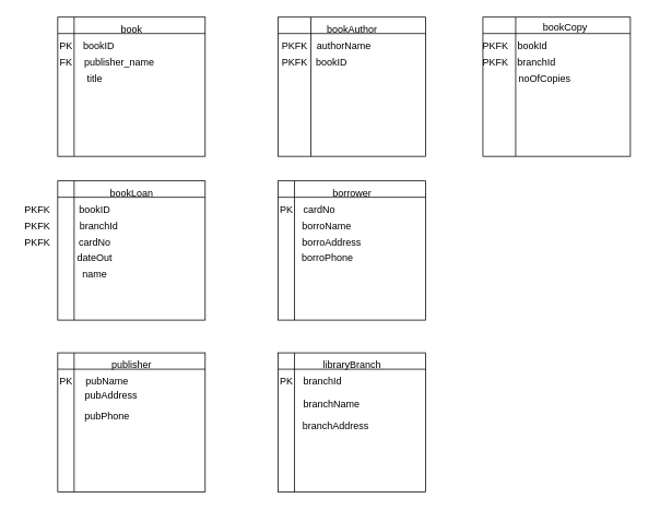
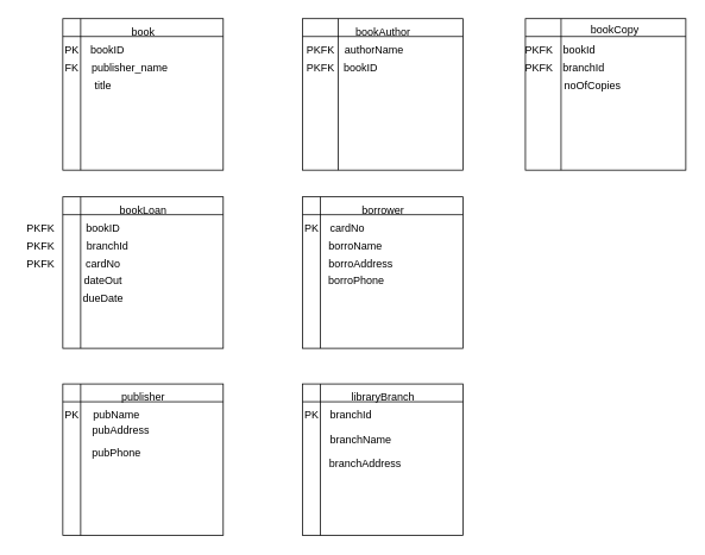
  <mxCell id="0" />
  <mxCell id="1" parent="0" />
  <mxCell id="2" value="" style="shape=internalStorage;whiteSpace=wrap;html=1;backgroundOutline=1;" parent="1" vertex="1"><mxGeometry x="70" y="20" width="180" height="170" as="geometry" /></mxCell>
  <mxCell id="3" value="book" style="text;html=1;align=center;verticalAlign=middle;resizable=0;points=[];autosize=1;strokeColor=none;fillColor=none;" parent="1" vertex="1"><mxGeometry x="135" y="20" width="50" height="30" as="geometry" /></mxCell>
  <mxCell id="4" value="PK" style="text;html=1;align=center;verticalAlign=middle;resizable=0;points=[];autosize=1;strokeColor=none;fillColor=none;" parent="1" vertex="1"><mxGeometry x="60" y="40" width="40" height="30" as="geometry" /></mxCell>
  <mxCell id="5" value="bookID" style="text;html=1;align=center;verticalAlign=middle;resizable=0;points=[];autosize=1;strokeColor=none;fillColor=none;" parent="1" vertex="1"><mxGeometry x="90" y="40" width="60" height="30" as="geometry" /></mxCell>
  <mxCell id="6" value="" style="shape=internalStorage;whiteSpace=wrap;html=1;backgroundOutline=1;" parent="1" vertex="1"><mxGeometry x="70" y="220" width="180" height="170" as="geometry" /></mxCell>
  <mxCell id="7" value="bookLoan" style="text;html=1;align=center;verticalAlign=middle;resizable=0;points=[];autosize=1;strokeColor=none;fillColor=none;" parent="1" vertex="1"><mxGeometry x="120" y="220" width="80" height="30" as="geometry" /></mxCell>
  <mxCell id="8" value="" style="shape=internalStorage;whiteSpace=wrap;html=1;backgroundOutline=1;" parent="1" vertex="1"><mxGeometry x="70" y="430" width="180" height="170" as="geometry" /></mxCell>
  <mxCell id="9" value="publisher" style="text;html=1;align=center;verticalAlign=middle;resizable=0;points=[];autosize=1;strokeColor=none;fillColor=none;" parent="1" vertex="1"><mxGeometry x="125" y="430" width="70" height="30" as="geometry" /></mxCell>
  <mxCell id="10" value="PK" style="text;html=1;align=center;verticalAlign=middle;resizable=0;points=[];autosize=1;strokeColor=none;fillColor=none;" parent="1" vertex="1"><mxGeometry x="60" y="450" width="40" height="30" as="geometry" /></mxCell>
  <mxCell id="11" value="" style="shape=internalStorage;whiteSpace=wrap;html=1;backgroundOutline=1;dx=40;dy=20;" parent="1" vertex="1"><mxGeometry x="339" y="20" width="180" height="170" as="geometry" /></mxCell>
  <mxCell id="12" value="bookAuthor" style="text;html=1;align=center;verticalAlign=middle;resizable=0;points=[];autosize=1;strokeColor=none;fillColor=none;" parent="1" vertex="1"><mxGeometry x="389" y="20" width="80" height="30" as="geometry" /></mxCell>
  <mxCell id="13" value="PKFK" style="text;html=1;align=center;verticalAlign=middle;resizable=0;points=[];autosize=1;strokeColor=none;fillColor=none;" parent="1" vertex="1"><mxGeometry x="334" y="40" width="50" height="30" as="geometry" /></mxCell>
  <mxCell id="14" value="" style="shape=internalStorage;whiteSpace=wrap;html=1;backgroundOutline=1;" parent="1" vertex="1"><mxGeometry x="339" y="220" width="180" height="170" as="geometry" /></mxCell>
  <mxCell id="15" value="borrower" style="text;html=1;align=center;verticalAlign=middle;resizable=0;points=[];autosize=1;strokeColor=none;fillColor=none;" parent="1" vertex="1"><mxGeometry x="394" y="220" width="70" height="30" as="geometry" /></mxCell>
  <mxCell id="16" value="PK" style="text;html=1;align=center;verticalAlign=middle;resizable=0;points=[];autosize=1;strokeColor=none;fillColor=none;" parent="1" vertex="1"><mxGeometry x="329" y="240" width="40" height="30" as="geometry" /></mxCell>
  <mxCell id="17" value="borroName" style="text;html=1;align=center;verticalAlign=middle;resizable=0;points=[];autosize=1;strokeColor=none;fillColor=none;" parent="1" vertex="1"><mxGeometry x="358" y="260" width="80" height="30" as="geometry" /></mxCell>
  <mxCell id="18" value="" style="shape=internalStorage;whiteSpace=wrap;html=1;backgroundOutline=1;" parent="1" vertex="1"><mxGeometry x="339" y="430" width="180" height="170" as="geometry" /></mxCell>
  <mxCell id="19" value="libraryBranch" style="text;html=1;align=center;verticalAlign=middle;resizable=0;points=[];autosize=1;strokeColor=none;fillColor=none;" parent="1" vertex="1"><mxGeometry x="384" y="430" width="90" height="30" as="geometry" /></mxCell>
  <mxCell id="20" value="PK" style="text;html=1;align=center;verticalAlign=middle;resizable=0;points=[];autosize=1;strokeColor=none;fillColor=none;" parent="1" vertex="1"><mxGeometry x="329" y="450" width="40" height="30" as="geometry" /></mxCell>
  <mxCell id="21" value="" style="shape=internalStorage;whiteSpace=wrap;html=1;backgroundOutline=1;dx=40;dy=20;" parent="1" vertex="1"><mxGeometry x="589" y="20" width="180" height="170" as="geometry" /></mxCell>
  <mxCell id="22" value="bookCopy&lt;div&gt;&lt;br&gt;&lt;/div&gt;" style="text;html=1;align=center;verticalAlign=middle;resizable=0;points=[];autosize=1;strokeColor=none;fillColor=none;" parent="1" vertex="1"><mxGeometry x="649" y="20" width="80" height="40" as="geometry" /></mxCell>
  <mxCell id="23" value="authorName" style="text;html=1;align=center;verticalAlign=middle;resizable=0;points=[];autosize=1;strokeColor=none;fillColor=none;" parent="1" vertex="1"><mxGeometry x="374" y="40" width="90" height="30" as="geometry" /></mxCell>
  <mxCell id="24" value="pubName" style="text;html=1;align=center;verticalAlign=middle;resizable=0;points=[];autosize=1;strokeColor=none;fillColor=none;" parent="1" vertex="1"><mxGeometry x="90" y="450" width="80" height="30" as="geometry" /></mxCell>
  <mxCell id="25" value="title" style="text;html=1;align=center;verticalAlign=middle;resizable=0;points=[];autosize=1;strokeColor=none;fillColor=none;" parent="1" vertex="1"><mxGeometry x="95" y="80" width="40" height="30" as="geometry" /></mxCell>
  <mxCell id="26" value="pubAddress&lt;div&gt;&lt;br&gt;&lt;/div&gt;" style="text;html=1;align=center;verticalAlign=middle;resizable=0;points=[];autosize=1;strokeColor=none;fillColor=none;" parent="1" vertex="1"><mxGeometry x="90" y="470" width="90" height="40" as="geometry" /></mxCell>
  <mxCell id="27" value="pubPhone&lt;div&gt;&lt;br&gt;&lt;/div&gt;" style="text;html=1;align=center;verticalAlign=middle;resizable=0;points=[];autosize=1;strokeColor=none;fillColor=none;" parent="1" vertex="1"><mxGeometry x="90" y="495" width="80" height="40" as="geometry" /></mxCell>
  <mxCell id="28" value="branchId" style="text;html=1;align=center;verticalAlign=middle;resizable=0;points=[];autosize=1;strokeColor=none;fillColor=none;" parent="1" vertex="1"><mxGeometry x="358" y="450" width="70" height="30" as="geometry" /></mxCell>
  <mxCell id="29" value="branchName&lt;div&gt;&lt;br&gt;&lt;/div&gt;" style="text;html=1;align=center;verticalAlign=middle;resizable=0;points=[];autosize=1;strokeColor=none;fillColor=none;" parent="1" vertex="1"><mxGeometry x="359" y="480" width="90" height="40" as="geometry" /></mxCell>
  <mxCell id="30" value="branchAddress" style="text;html=1;align=center;verticalAlign=middle;resizable=0;points=[];autosize=1;strokeColor=none;fillColor=none;" parent="1" vertex="1"><mxGeometry x="359" y="505" width="100" height="30" as="geometry" /></mxCell>
  <mxCell id="31" value="noOfCopies" style="text;html=1;align=center;verticalAlign=middle;resizable=0;points=[];autosize=1;strokeColor=none;fillColor=none;" parent="1" vertex="1"><mxGeometry x="619" y="80" width="90" height="30" as="geometry" /></mxCell>
  <mxCell id="32" value="cardNo" style="text;html=1;align=center;verticalAlign=middle;resizable=0;points=[];autosize=1;strokeColor=none;fillColor=none;" parent="1" vertex="1"><mxGeometry x="359" y="240" width="60" height="30" as="geometry" /></mxCell>
  <mxCell id="33" value="dateOut" style="text;html=1;align=center;verticalAlign=middle;resizable=0;points=[];autosize=1;strokeColor=none;fillColor=none;" parent="1" vertex="1"><mxGeometry x="80" y="300" width="70" height="30" as="geometry" /></mxCell>
- <mxCell id="34" value="name" style="text;html=1;align=center;verticalAlign=middle;resizable=0;points=[];autosize=1;strokeColor=none;fillColor=none;" parent="1" vertex="1"><mxGeometry x="80" y="320" width="70" height="30" as="geometry" /></mxCell>
+ <mxCell id="34" value="dueDate" style="text;html=1;align=center;verticalAlign=middle;resizable=0;points=[];autosize=1;strokeColor=none;fillColor=none;" parent="1" vertex="1"><mxGeometry x="80" y="320" width="70" height="30" as="geometry" /></mxCell>
  <mxCell id="35" value="borroAddress" style="text;html=1;align=center;verticalAlign=middle;resizable=0;points=[];autosize=1;strokeColor=none;fillColor=none;" parent="1" vertex="1"><mxGeometry x="354" y="280" width="100" height="30" as="geometry" /></mxCell>
  <mxCell id="36" value="borroPhone" style="text;html=1;align=center;verticalAlign=middle;resizable=0;points=[];autosize=1;strokeColor=none;fillColor=none;" parent="1" vertex="1"><mxGeometry x="354" y="300" width="90" height="30" as="geometry" /></mxCell>
  <mxCell id="37" value="PKFK" style="text;html=1;align=center;verticalAlign=middle;resizable=0;points=[];autosize=1;strokeColor=none;fillColor=none;" parent="1" vertex="1"><mxGeometry x="334" y="60" width="50" height="30" as="geometry" /></mxCell>
  <mxCell id="38" value="FK" style="text;html=1;align=center;verticalAlign=middle;resizable=0;points=[];autosize=1;strokeColor=none;fillColor=none;" vertex="1" parent="1"><mxGeometry x="60" y="60" width="40" height="30" as="geometry" /></mxCell>
  <mxCell id="39" value="publisher_name" style="text;html=1;align=center;verticalAlign=middle;resizable=0;points=[];autosize=1;strokeColor=none;fillColor=none;" vertex="1" parent="1"><mxGeometry x="90" y="60" width="110" height="30" as="geometry" /></mxCell>
  <mxCell id="40" value="bookID" style="text;html=1;align=center;verticalAlign=middle;resizable=0;points=[];autosize=1;strokeColor=none;fillColor=none;" vertex="1" parent="1"><mxGeometry x="374" y="60" width="60" height="30" as="geometry" /></mxCell>
  <mxCell id="41" value="PKFK" style="text;html=1;align=center;verticalAlign=middle;resizable=0;points=[];autosize=1;strokeColor=none;fillColor=none;" vertex="1" parent="1"><mxGeometry x="579" y="41" width="50" height="30" as="geometry" /></mxCell>
  <mxCell id="42" value="bookId" style="text;html=1;align=center;verticalAlign=middle;resizable=0;points=[];autosize=1;strokeColor=none;fillColor=none;" vertex="1" parent="1"><mxGeometry x="619" y="40" width="60" height="30" as="geometry" /></mxCell>
  <mxCell id="43" value="PKFK" style="text;html=1;align=center;verticalAlign=middle;resizable=0;points=[];autosize=1;strokeColor=none;fillColor=none;" vertex="1" parent="1"><mxGeometry x="579" y="60" width="50" height="30" as="geometry" /></mxCell>
  <mxCell id="44" value="branchId" style="text;html=1;align=center;verticalAlign=middle;resizable=0;points=[];autosize=1;strokeColor=none;fillColor=none;" vertex="1" parent="1"><mxGeometry x="619" y="60" width="70" height="30" as="geometry" /></mxCell>
  <mxCell id="45" value="bookID" style="text;html=1;align=center;verticalAlign=middle;resizable=0;points=[];autosize=1;strokeColor=none;fillColor=none;" vertex="1" parent="1"><mxGeometry x="85" y="240" width="60" height="30" as="geometry" /></mxCell>
  <mxCell id="46" value="PKFK" style="text;html=1;align=center;verticalAlign=middle;resizable=0;points=[];autosize=1;strokeColor=none;fillColor=none;" vertex="1" parent="1"><mxGeometry x="20" y="240" width="50" height="30" as="geometry" /></mxCell>
  <mxCell id="47" value="PKFK" style="text;html=1;align=center;verticalAlign=middle;resizable=0;points=[];autosize=1;strokeColor=none;fillColor=none;" vertex="1" parent="1"><mxGeometry x="20" y="260" width="50" height="30" as="geometry" /></mxCell>
  <mxCell id="48" value="branchId" style="text;html=1;align=center;verticalAlign=middle;resizable=0;points=[];autosize=1;strokeColor=none;fillColor=none;" vertex="1" parent="1"><mxGeometry x="85" y="260" width="70" height="30" as="geometry" /></mxCell>
  <mxCell id="49" value="PKFK" style="text;html=1;align=center;verticalAlign=middle;resizable=0;points=[];autosize=1;strokeColor=none;fillColor=none;" vertex="1" parent="1"><mxGeometry x="20" y="280" width="50" height="30" as="geometry" /></mxCell>
  <mxCell id="50" value="cardNo" style="text;html=1;align=center;verticalAlign=middle;resizable=0;points=[];autosize=1;strokeColor=none;fillColor=none;" vertex="1" parent="1"><mxGeometry x="85" y="280" width="60" height="30" as="geometry" /></mxCell>
